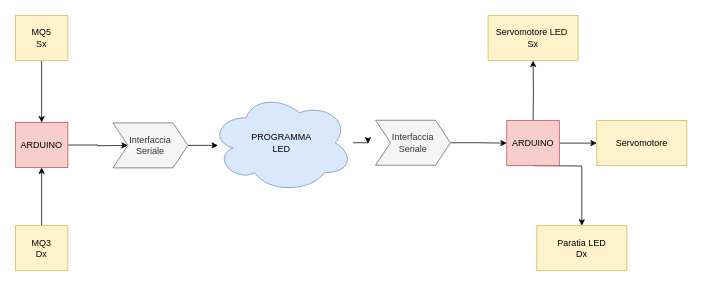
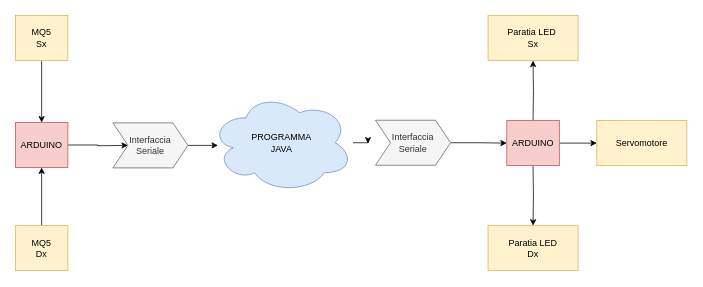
  <mxCell id="0" />
  <mxCell id="1" parent="0" />
  <mxCell id="2" value="" style="edgeStyle=orthogonalEdgeStyle;rounded=0;orthogonalLoop=1;jettySize=auto;html=1;entryX=0.5;entryY=0;entryDx=0;entryDy=0;" parent="1" source="3" target="5" edge="1"><mxGeometry relative="1" as="geometry" /></mxCell>
  <mxCell id="3" value="MQ5&lt;br&gt;Sx" style="rounded=0;whiteSpace=wrap;html=1;fillColor=#fff2cc;strokeColor=#d6b656;" parent="1" vertex="1"><mxGeometry x="20" y="20" width="70" height="60" as="geometry" /></mxCell>
  <mxCell id="4" value="" style="edgeStyle=orthogonalEdgeStyle;rounded=0;orthogonalLoop=1;jettySize=auto;html=1;entryX=0;entryY=0.5;entryDx=0;entryDy=0;entryPerimeter=0;" edge="1" parent="1" source="5"><mxGeometry relative="1" as="geometry"><mxPoint x="170" y="193" as="targetPoint" /></mxGeometry></mxCell>
  <mxCell id="5" value="ARDUINO" style="rounded=0;whiteSpace=wrap;html=1;fillColor=#f8cecc;strokeColor=#b85450;" parent="1" vertex="1"><mxGeometry x="20" y="162.5" width="70" height="60" as="geometry" /></mxCell>
  <mxCell id="6" value="" style="edgeStyle=orthogonalEdgeStyle;rounded=0;orthogonalLoop=1;jettySize=auto;html=1;entryX=0.5;entryY=1;entryDx=0;entryDy=0;" parent="1" source="7" target="5" edge="1"><mxGeometry relative="1" as="geometry"><mxPoint x="20" y="252.5" as="targetPoint" /></mxGeometry></mxCell>
- <mxCell id="7" value="MQ3&lt;br&gt;Dx" style="rounded=0;whiteSpace=wrap;html=1;fillColor=#fff2cc;strokeColor=#d6b656;" parent="1" vertex="1"><mxGeometry x="20" y="300" width="70" height="60" as="geometry" /></mxCell>
+ <mxCell id="7" value="MQ5&lt;br&gt;Dx" style="rounded=0;whiteSpace=wrap;html=1;fillColor=#fff2cc;strokeColor=#d6b656;" parent="1" vertex="1"><mxGeometry x="20" y="300" width="70" height="60" as="geometry" /></mxCell>
  <mxCell id="8" value="" style="edgeStyle=orthogonalEdgeStyle;rounded=0;orthogonalLoop=1;jettySize=auto;html=1;" edge="1" parent="1" source="9"><mxGeometry relative="1" as="geometry"><mxPoint x="490" y="190" as="targetPoint" /></mxGeometry></mxCell>
- <mxCell id="9" value="PROGRAMMA&lt;br&gt;LED" style="ellipse;shape=cloud;whiteSpace=wrap;html=1;fillColor=#dae8fc;strokeColor=#6c8ebf;" vertex="1" parent="1"><mxGeometry x="280" y="123" width="190" height="133" as="geometry" /></mxCell>
+ <mxCell id="9" value="PROGRAMMA&lt;br&gt;JAVA" style="ellipse;shape=cloud;whiteSpace=wrap;html=1;fillColor=#dae8fc;strokeColor=#6c8ebf;" vertex="1" parent="1"><mxGeometry x="280" y="123" width="190" height="133" as="geometry" /></mxCell>
  <mxCell id="10" value="" style="edgeStyle=orthogonalEdgeStyle;rounded=0;orthogonalLoop=1;jettySize=auto;html=1;" edge="1" parent="1" source="11"><mxGeometry relative="1" as="geometry"><mxPoint x="290" y="193" as="targetPoint" /></mxGeometry></mxCell>
  <mxCell id="11" value="Interfaccia&lt;br&gt;Seriale" style="shape=step;perimeter=stepPerimeter;whiteSpace=wrap;html=1;fixedSize=1;fillColor=#f5f5f5;strokeColor=#666666;fontColor=#333333;" vertex="1" parent="1"><mxGeometry x="150" y="163" width="100" height="60" as="geometry" /></mxCell>
  <mxCell id="12" value="" style="edgeStyle=orthogonalEdgeStyle;rounded=0;orthogonalLoop=1;jettySize=auto;html=1;" edge="1" parent="1" target="17"><mxGeometry relative="1" as="geometry"><mxPoint x="710" y="160" as="sourcePoint" /></mxGeometry></mxCell>
  <mxCell id="13" value="" style="edgeStyle=orthogonalEdgeStyle;rounded=0;orthogonalLoop=1;jettySize=auto;html=1;exitX=1;exitY=0.5;exitDx=0;exitDy=0;" edge="1" parent="1" source="20" target="16"><mxGeometry relative="1" as="geometry"><mxPoint x="770" y="190" as="sourcePoint" /></mxGeometry></mxCell>
  <mxCell id="14" value="" style="edgeStyle=orthogonalEdgeStyle;rounded=0;orthogonalLoop=1;jettySize=auto;html=1;" edge="1" parent="1" target="15"><mxGeometry relative="1" as="geometry"><mxPoint x="710" y="220" as="sourcePoint" /></mxGeometry></mxCell>
- <mxCell id="15" value="Paratia LED&lt;br&gt;Dx" style="rounded=0;whiteSpace=wrap;html=1;fillColor=#fff2cc;strokeColor=#d6b656;" vertex="1" parent="1"><mxGeometry x="715" y="300" width="120" height="60" as="geometry" /></mxCell>
+ <mxCell id="15" value="Paratia LED&lt;br&gt;Dx" style="rounded=0;whiteSpace=wrap;html=1;fillColor=#fff2cc;strokeColor=#d6b656;" vertex="1" parent="1"><mxGeometry x="650" y="300" width="120" height="60" as="geometry" /></mxCell>
  <mxCell id="16" value="Servomotore" style="rounded=0;whiteSpace=wrap;html=1;fillColor=#fff2cc;strokeColor=#d6b656;" vertex="1" parent="1"><mxGeometry x="795" y="160" width="120" height="60" as="geometry" /></mxCell>
- <mxCell id="17" value="Servomotore LED&amp;nbsp;&lt;br&gt;Sx" style="rounded=0;whiteSpace=wrap;html=1;fillColor=#fff2cc;strokeColor=#d6b656;" vertex="1" parent="1"><mxGeometry x="650" y="20" width="120" height="60" as="geometry" /></mxCell>
+ <mxCell id="17" value="Paratia LED&amp;nbsp;&lt;br&gt;Sx" style="rounded=0;whiteSpace=wrap;html=1;fillColor=#fff2cc;strokeColor=#d6b656;" vertex="1" parent="1"><mxGeometry x="650" y="20" width="120" height="60" as="geometry" /></mxCell>
  <mxCell id="18" value="" style="edgeStyle=orthogonalEdgeStyle;rounded=0;orthogonalLoop=1;jettySize=auto;html=1;entryX=0;entryY=0.5;entryDx=0;entryDy=0;" edge="1" parent="1" source="19" target="20"><mxGeometry relative="1" as="geometry"><mxPoint x="650" y="190" as="targetPoint" /></mxGeometry></mxCell>
  <mxCell id="19" value="Interfaccia&lt;br&gt;Seriale" style="shape=step;perimeter=stepPerimeter;whiteSpace=wrap;html=1;fixedSize=1;fillColor=#f5f5f5;strokeColor=#666666;fontColor=#333333;" vertex="1" parent="1"><mxGeometry x="500" y="159.5" width="100" height="60" as="geometry" /></mxCell>
  <mxCell id="20" value="ARDUINO" style="rounded=0;whiteSpace=wrap;html=1;fillColor=#f8cecc;strokeColor=#b85450;" vertex="1" parent="1"><mxGeometry x="675" y="160" width="70" height="60" as="geometry" /></mxCell>
